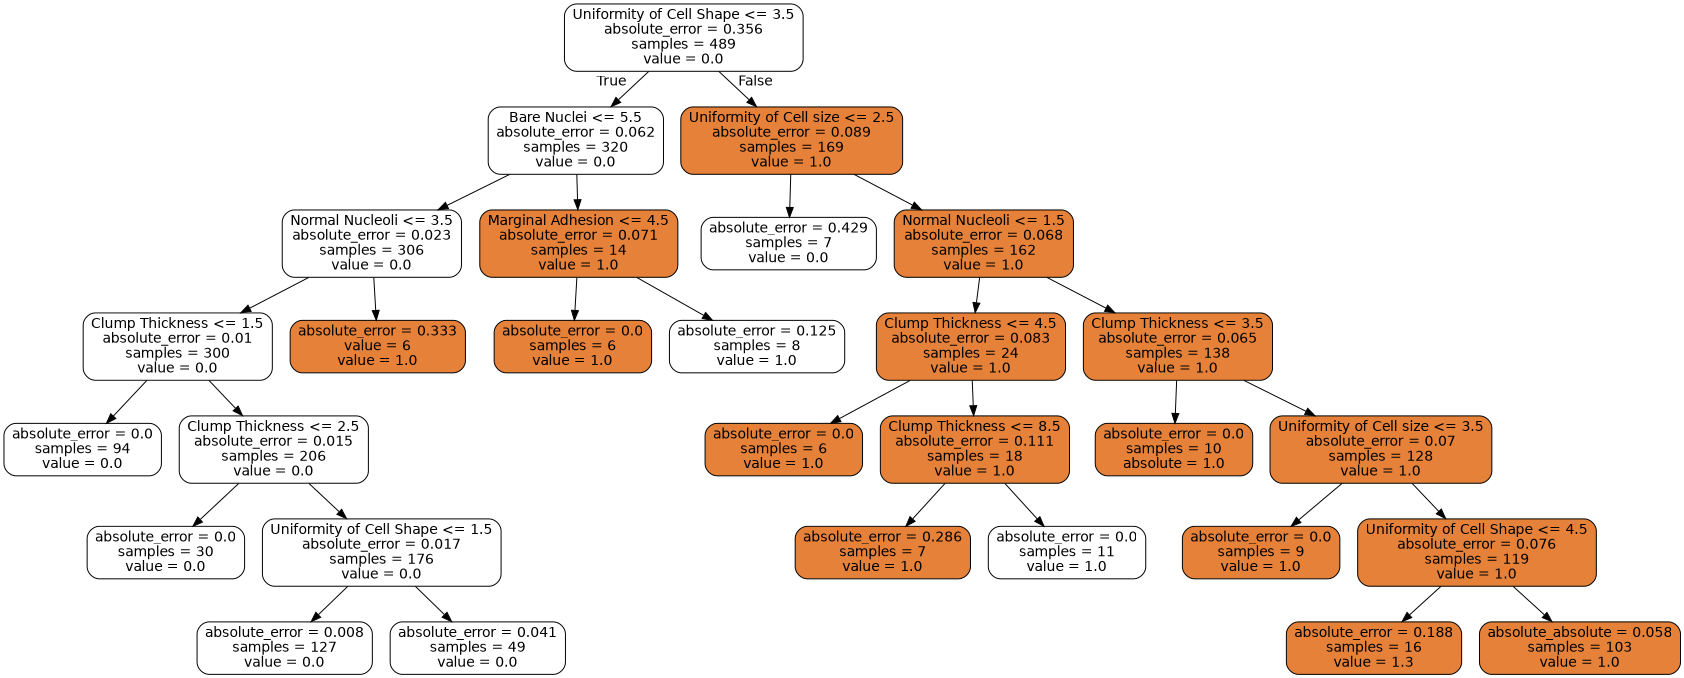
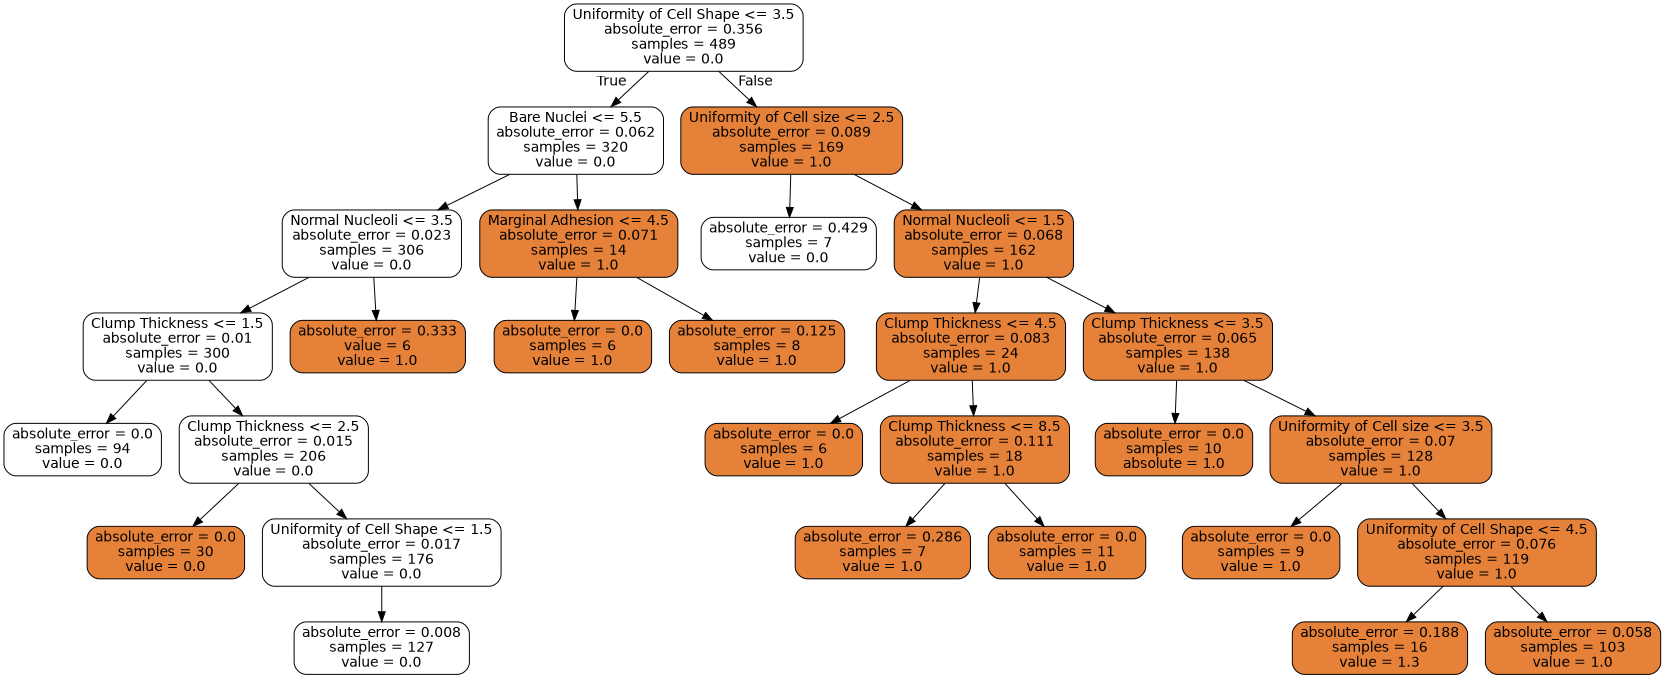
  digraph {
    node [color=black fillcolor="#e58139" fontname=helvetica shape=box style="filled, rounded"]
    edge [fontname=helvetica]
    n1 [fillcolor="#ffffff" label="Uniformity of Cell Shape <= 3.5\nabsolute_error = 0.356\nsamples = 489\nvalue = 0.0"]
    n2 [fillcolor="#ffffff" label="Bare Nuclei <= 5.5\nabsolute_error = 0.062\nsamples = 320\nvalue = 0.0"]
    n3 [label="Uniformity of Cell size <= 2.5\nabsolute_error = 0.089\nsamples = 169\nvalue = 1.0"]
    n4 [fillcolor="#ffffff" label="Normal Nucleoli <= 3.5\nabsolute_error = 0.023\nsamples = 306\nvalue = 0.0"]
    n5 [label="Marginal Adhesion <= 4.5\nabsolute_error = 0.071\nsamples = 14\nvalue = 1.0"]
    n6 [fillcolor="#ffffff" label="absolute_error = 0.429\nsamples = 7\nvalue = 0.0"]
    n7 [label="Normal Nucleoli <= 1.5\nabsolute_error = 0.068\nsamples = 162\nvalue = 1.0"]
    n8 [fillcolor="#ffffff" label="Clump Thickness <= 1.5\nabsolute_error = 0.01\nsamples = 300\nvalue = 0.0"]
    n9 [label="absolute_error = 0.333\nvalue = 6\nvalue = 1.0"]
    n10 [label="absolute_error = 0.0\nsamples = 6\nvalue = 1.0"]
-   n11 [fillcolor="#ffffff" label="absolute_error = 0.125\nsamples = 8\nvalue = 1.0"]
+   n11 [label="absolute_error = 0.125\nsamples = 8\nvalue = 1.0"]
    n12 [fillcolor="#ffffff" label="absolute_error = 0.0\nsamples = 94\nvalue = 0.0"]
    n13 [fillcolor="#ffffff" label="Clump Thickness <= 2.5\nabsolute_error = 0.015\nsamples = 206\nvalue = 0.0"]
-   n14 [fillcolor="#ffffff" label="absolute_error = 0.0\nsamples = 30\nvalue = 0.0"]
+   n14 [label="absolute_error = 0.0\nsamples = 30\nvalue = 0.0"]
    n15 [fillcolor="#ffffff" label="Uniformity of Cell Shape <= 1.5\nabsolute_error = 0.017\nsamples = 176\nvalue = 0.0"]
    n16 [fillcolor="#ffffff" label="absolute_error = 0.008\nsamples = 127\nvalue = 0.0"]
-   n17 [fillcolor="#ffffff" label="absolute_error = 0.041\nsamples = 49\nvalue = 0.0"]
    n18 [label="Clump Thickness <= 4.5\nabsolute_error = 0.083\nsamples = 24\nvalue = 1.0"]
    n19 [label="Clump Thickness <= 3.5\nabsolute_error = 0.065\nsamples = 138\nvalue = 1.0"]
    n20 [label="absolute_error = 0.0\nsamples = 6\nvalue = 1.0"]
    n21 [label="Clump Thickness <= 8.5\nabsolute_error = 0.111\nsamples = 18\nvalue = 1.0"]
    n22 [label="absolute_error = 0.0\nsamples = 10\nabsolute = 1.0"]
    n23 [label="Uniformity of Cell size <= 3.5\nabsolute_error = 0.07\nsamples = 128\nvalue = 1.0"]
    n24 [label="absolute_error = 0.286\nsamples = 7\nvalue = 1.0"]
-   n25 [fillcolor="#ffffff" label="absolute_error = 0.0\nsamples = 11\nvalue = 1.0"]
+   n25 [label="absolute_error = 0.0\nsamples = 11\nvalue = 1.0"]
    n26 [label="absolute_error = 0.0\nsamples = 9\nvalue = 1.0"]
    n27 [label="Uniformity of Cell Shape <= 4.5\nabsolute_error = 0.076\nsamples = 119\nvalue = 1.0"]
    n28 [label="absolute_error = 0.188\nsamples = 16\nvalue = 1.3"]
-   n29 [label="absolute_absolute = 0.058\nsamples = 103\nvalue = 1.0"]
+   n29 [label="absolute_error = 0.058\nsamples = 103\nvalue = 1.0"]
    n1 -> n2 [headlabel=True labelangle=45 labeldistance=2.5]
    n1 -> n3 [headlabel=False labelangle=-45 labeldistance=2.5]
    n2 -> n4
    n2 -> n5
    n3 -> n6
    n3 -> n7
    n4 -> n8
    n4 -> n9
    n5 -> n10
    n5 -> n11
    n7 -> n18
    n7 -> n19
    n8 -> n12
    n8 -> n13
    n13 -> n14
    n13 -> n15
    n15 -> n16
-   n15 -> n17
    n18 -> n20
    n18 -> n21
    n19 -> n22
    n19 -> n23
    n21 -> n24
    n21 -> n25
    n23 -> n26
    n23 -> n27
    n27 -> n28
    n27 -> n29
  }
